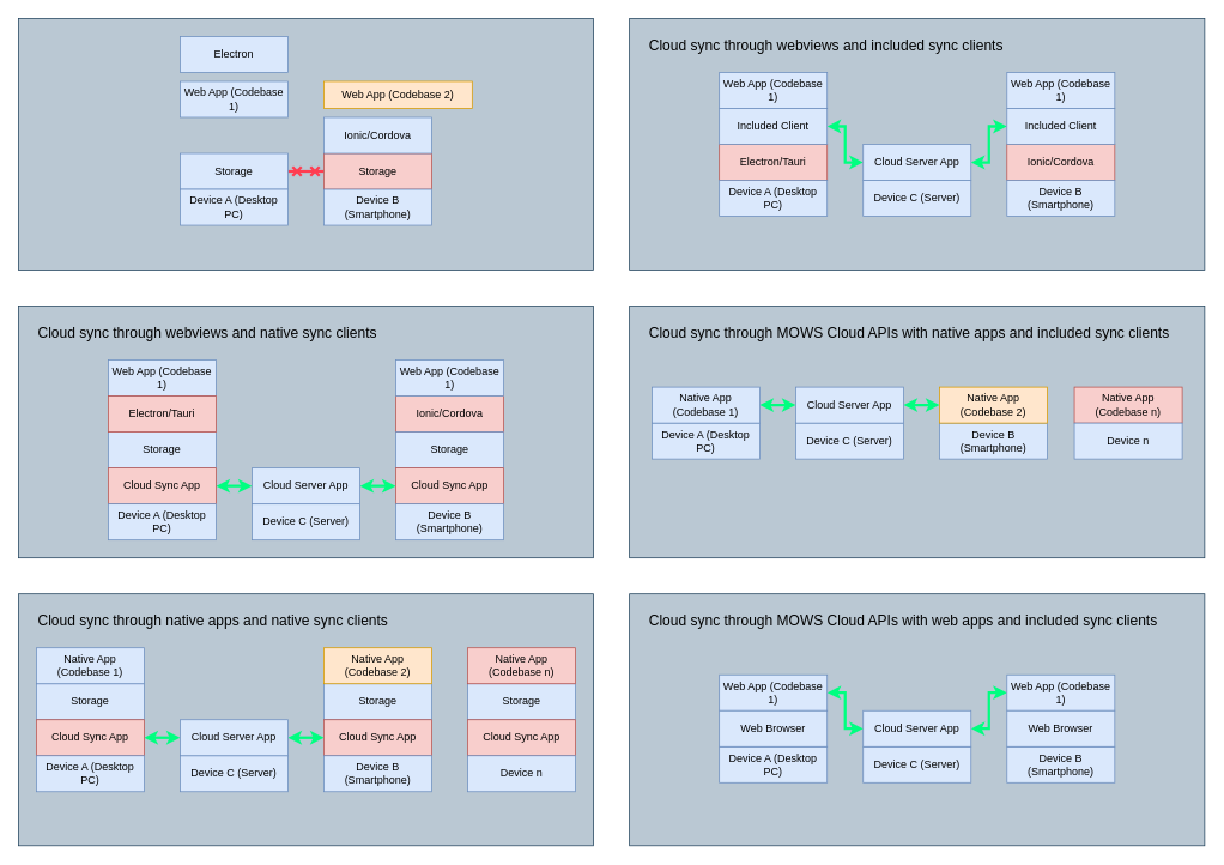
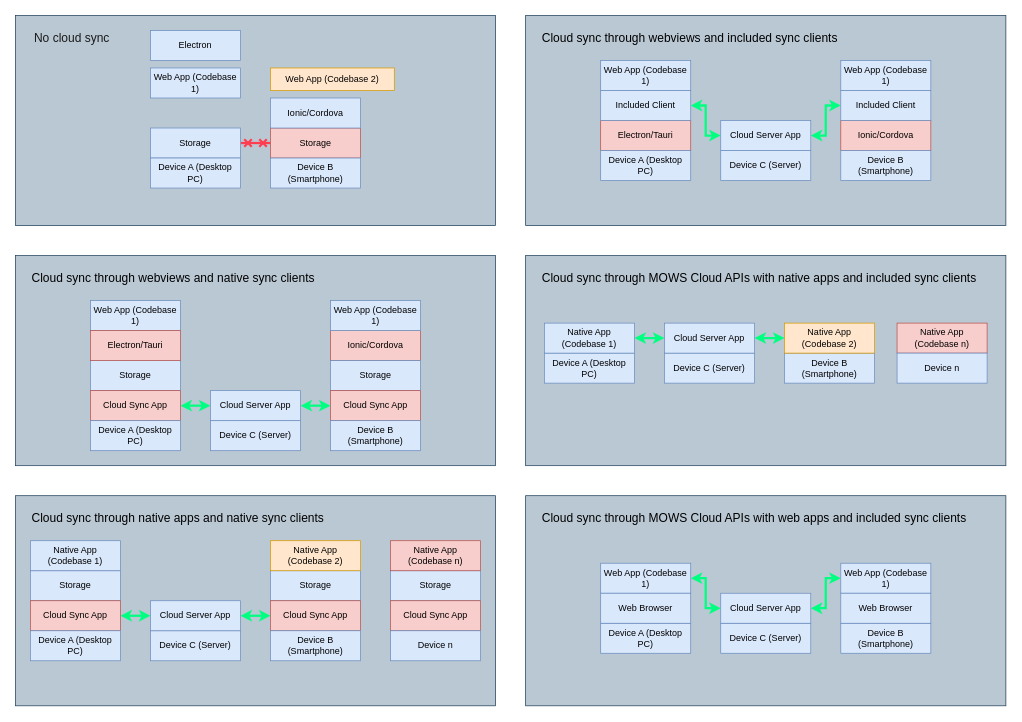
  <mxCell id="0" />
  <mxCell id="1" parent="0" />
  <mxCell id="2" value="" style="rounded=0;whiteSpace=wrap;html=1;fillColor=#bac8d3;strokeColor=#23445d;" vertex="1" parent="1"><mxGeometry x="700" y="660" width="640" height="280" as="geometry" /></mxCell>
  <mxCell id="3" value="" style="rounded=0;whiteSpace=wrap;html=1;fillColor=#bac8d3;strokeColor=#23445d;" vertex="1" parent="1"><mxGeometry x="20" y="660" width="640" height="280" as="geometry" /></mxCell>
  <mxCell id="4" value="" style="rounded=0;whiteSpace=wrap;html=1;fillColor=#bac8d3;strokeColor=#23445d;" parent="1" vertex="1"><mxGeometry x="20" y="340" width="640" height="280" as="geometry" /></mxCell>
  <mxCell id="5" value="" style="rounded=0;whiteSpace=wrap;html=1;fillColor=#bac8d3;strokeColor=#23445d;" parent="1" vertex="1"><mxGeometry x="20" y="20" width="640" height="280" as="geometry" /></mxCell>
  <mxCell id="6" style="edgeStyle=orthogonalEdgeStyle;rounded=0;orthogonalLoop=1;jettySize=auto;html=1;exitX=1;exitY=0.5;exitDx=0;exitDy=0;entryX=0;entryY=0.5;entryDx=0;entryDy=0;endArrow=cross;endFill=0;startArrow=cross;startFill=0;strokeColor=#FF3D51;strokeWidth=3;" parent="1" source="7" target="9" edge="1"><mxGeometry relative="1" as="geometry" /></mxCell>
  <mxCell id="7" value="Storage" style="rounded=0;whiteSpace=wrap;html=1;fillColor=#dae8fc;strokeColor=#6c8ebf;" parent="1" vertex="1"><mxGeometry x="200" y="170" width="120" height="40" as="geometry" /></mxCell>
  <mxCell id="8" value="Electron" style="rounded=0;whiteSpace=wrap;html=1;fillColor=#dae8fc;strokeColor=#6c8ebf;" parent="1" vertex="1"><mxGeometry x="200" y="40" width="120" height="40" as="geometry" /></mxCell>
  <mxCell id="9" value="Storage" style="rounded=0;whiteSpace=wrap;html=1;fillColor=#f8cecc;strokeColor=#b85450;" parent="1" vertex="1"><mxGeometry x="360" y="170" width="120" height="40" as="geometry" /></mxCell>
  <mxCell id="10" value="Ionic/Cordova" style="rounded=0;whiteSpace=wrap;html=1;fillColor=#dae8fc;strokeColor=#6c8ebf;" parent="1" vertex="1"><mxGeometry x="360" y="130" width="120" height="40" as="geometry" /></mxCell>
  <mxCell id="11" value="Device A (Desktop PC)" style="rounded=0;whiteSpace=wrap;html=1;fillColor=#dae8fc;strokeColor=#6c8ebf;" parent="1" vertex="1"><mxGeometry x="800" y="830" width="120" height="40" as="geometry" /></mxCell>
  <mxCell id="12" value="Storage" style="rounded=0;whiteSpace=wrap;html=1;fillColor=#dae8fc;strokeColor=#6c8ebf;" parent="1" vertex="1"><mxGeometry x="120" y="480" width="120" height="40" as="geometry" /></mxCell>
  <mxCell id="13" value="Web App (Codebase 1)" style="rounded=0;whiteSpace=wrap;html=1;fillColor=#dae8fc;strokeColor=#6c8ebf;" parent="1" vertex="1"><mxGeometry x="120" y="400" width="120" height="40" as="geometry" /></mxCell>
  <mxCell id="14" value="Electron/Tauri" style="rounded=0;whiteSpace=wrap;html=1;fillColor=#f8cecc;strokeColor=#b85450;" parent="1" vertex="1"><mxGeometry x="120" y="440" width="120" height="40" as="geometry" /></mxCell>
  <mxCell id="15" value="Device B (Smartphone)" style="rounded=0;whiteSpace=wrap;html=1;fillColor=#dae8fc;strokeColor=#6c8ebf;" parent="1" vertex="1"><mxGeometry x="1120" y="830" width="120" height="40" as="geometry" /></mxCell>
  <mxCell id="16" value="Ionic/Cordova" style="rounded=0;whiteSpace=wrap;html=1;fillColor=#f8cecc;strokeColor=#b85450;" parent="1" vertex="1"><mxGeometry x="440" y="440" width="120" height="40" as="geometry" /></mxCell>
  <mxCell id="17" value="Storage" style="rounded=0;whiteSpace=wrap;html=1;fillColor=#dae8fc;strokeColor=#6c8ebf;" parent="1" vertex="1"><mxGeometry x="440" y="480" width="120" height="40" as="geometry" /></mxCell>
  <mxCell id="18" value="Cloud Sync App" style="rounded=0;whiteSpace=wrap;html=1;fillColor=#f8cecc;strokeColor=#b85450;" parent="1" vertex="1"><mxGeometry x="440" y="520" width="120" height="40" as="geometry" /></mxCell>
  <mxCell id="19" style="edgeStyle=orthogonalEdgeStyle;rounded=0;orthogonalLoop=1;jettySize=auto;html=1;exitX=1;exitY=0.5;exitDx=0;exitDy=0;entryX=0;entryY=0.5;entryDx=0;entryDy=0;strokeColor=#00FF80;align=center;verticalAlign=middle;fontFamily=Helvetica;fontSize=11;fontColor=default;labelBackgroundColor=default;startArrow=classic;startFill=1;endArrow=classic;endFill=1;strokeWidth=3;" parent="1" source="20" target="23" edge="1"><mxGeometry relative="1" as="geometry" /></mxCell>
  <mxCell id="20" value="Cloud Sync App" style="rounded=0;whiteSpace=wrap;html=1;fillColor=#f8cecc;strokeColor=#b85450;" parent="1" vertex="1"><mxGeometry x="120" y="520" width="120" height="40" as="geometry" /></mxCell>
  <mxCell id="21" value="Device C (Server)" style="rounded=0;whiteSpace=wrap;html=1;fillColor=#dae8fc;strokeColor=#6c8ebf;" parent="1" vertex="1"><mxGeometry x="280" y="560" width="120" height="40" as="geometry" /></mxCell>
  <mxCell id="22" style="edgeStyle=orthogonalEdgeStyle;rounded=0;orthogonalLoop=1;jettySize=auto;html=1;exitX=1;exitY=0.5;exitDx=0;exitDy=0;entryX=0;entryY=0.5;entryDx=0;entryDy=0;strokeColor=#00FF80;align=center;verticalAlign=middle;fontFamily=Helvetica;fontSize=11;fontColor=default;labelBackgroundColor=default;startArrow=classic;startFill=1;endArrow=classic;endFill=1;strokeWidth=3;" parent="1" source="23" target="18" edge="1"><mxGeometry relative="1" as="geometry" /></mxCell>
  <mxCell id="23" value="Cloud Server App" style="rounded=0;whiteSpace=wrap;html=1;fillColor=#dae8fc;strokeColor=#6c8ebf;" parent="1" vertex="1"><mxGeometry x="280" y="520" width="120" height="40" as="geometry" /></mxCell>
  <mxCell id="24" value="Device C (Server)" style="rounded=0;whiteSpace=wrap;html=1;fillColor=#dae8fc;strokeColor=#6c8ebf;" parent="1" vertex="1"><mxGeometry x="960" y="830" width="120" height="40" as="geometry" /></mxCell>
  <mxCell id="25" style="edgeStyle=orthogonalEdgeStyle;rounded=0;orthogonalLoop=1;jettySize=auto;html=1;exitX=1;exitY=0.5;exitDx=0;exitDy=0;entryX=0;entryY=0.5;entryDx=0;entryDy=0;strokeColor=#00FF80;align=center;verticalAlign=middle;fontFamily=Helvetica;fontSize=11;fontColor=default;labelBackgroundColor=default;startArrow=classic;startFill=1;endArrow=classic;endFill=1;strokeWidth=3;" parent="1" source="26" target="32" edge="1"><mxGeometry relative="1" as="geometry"><mxPoint x="1120" y="770" as="targetPoint" /></mxGeometry></mxCell>
  <mxCell id="26" value="Cloud Server App" style="rounded=0;whiteSpace=wrap;html=1;fillColor=#dae8fc;strokeColor=#6c8ebf;" parent="1" vertex="1"><mxGeometry x="960" y="790" width="120" height="40" as="geometry" /></mxCell>
  <mxCell id="27" style="edgeStyle=orthogonalEdgeStyle;rounded=0;orthogonalLoop=1;jettySize=auto;html=1;exitX=1;exitY=0.5;exitDx=0;exitDy=0;entryX=0;entryY=0.5;entryDx=0;entryDy=0;strokeColor=#00FF80;align=center;verticalAlign=middle;fontFamily=Helvetica;fontSize=11;fontColor=default;labelBackgroundColor=default;startArrow=classic;startFill=1;endArrow=classic;endFill=1;strokeWidth=3;" parent="1" source="31" target="26" edge="1"><mxGeometry relative="1" as="geometry"><mxPoint x="920" y="770" as="sourcePoint" /></mxGeometry></mxCell>
  <mxCell id="28" value="Device A (Desktop PC)" style="rounded=0;whiteSpace=wrap;html=1;fillColor=#dae8fc;strokeColor=#6c8ebf;" parent="1" vertex="1"><mxGeometry x="120" y="560" width="120" height="40" as="geometry" /></mxCell>
  <mxCell id="29" value="Device B (Smartphone)" style="rounded=0;whiteSpace=wrap;html=1;fillColor=#dae8fc;strokeColor=#6c8ebf;" parent="1" vertex="1"><mxGeometry x="440" y="560" width="120" height="40" as="geometry" /></mxCell>
  <mxCell id="30" value="Web App (Codebase 1)" style="rounded=0;whiteSpace=wrap;html=1;fillColor=#dae8fc;strokeColor=#6c8ebf;" parent="1" vertex="1"><mxGeometry x="440" y="400" width="120" height="40" as="geometry" /></mxCell>
  <mxCell id="31" value="Web App (Codebase 1)" style="rounded=0;whiteSpace=wrap;html=1;fillColor=#dae8fc;strokeColor=#6c8ebf;" parent="1" vertex="1"><mxGeometry x="800" y="750" width="120" height="40" as="geometry" /></mxCell>
  <mxCell id="32" value="Web App (Codebase 1)" style="rounded=0;whiteSpace=wrap;html=1;fillColor=#dae8fc;strokeColor=#6c8ebf;" parent="1" vertex="1"><mxGeometry x="1120" y="750" width="120" height="40" as="geometry" /></mxCell>
  <mxCell id="33" value="Web App (Codebase 1)" style="rounded=0;whiteSpace=wrap;html=1;fillColor=#dae8fc;strokeColor=#6c8ebf;" parent="1" vertex="1"><mxGeometry x="200" y="90" width="120" height="40" as="geometry" /></mxCell>
  <mxCell id="34" value="Web App (Codebase 2)" style="rounded=0;whiteSpace=wrap;html=1;fillColor=#ffe6cc;strokeColor=#d79b00;" parent="1" vertex="1"><mxGeometry x="360" y="90" width="165" height="30" as="geometry" /></mxCell>
  <mxCell id="35" value="Storage" style="rounded=0;whiteSpace=wrap;html=1;fillColor=#dae8fc;strokeColor=#6c8ebf;" parent="1" vertex="1"><mxGeometry x="40" y="760" width="120" height="40" as="geometry" /></mxCell>
  <mxCell id="36" value="Native App (Codebase 1)" style="rounded=0;whiteSpace=wrap;html=1;fillColor=#dae8fc;strokeColor=#6c8ebf;" parent="1" vertex="1"><mxGeometry x="40" y="720" width="120" height="40" as="geometry" /></mxCell>
  <mxCell id="37" value="Storage" style="rounded=0;whiteSpace=wrap;html=1;fillColor=#dae8fc;strokeColor=#6c8ebf;" parent="1" vertex="1"><mxGeometry x="360" y="760" width="120" height="40" as="geometry" /></mxCell>
  <mxCell id="38" value="Cloud Sync App" style="rounded=0;whiteSpace=wrap;html=1;fillColor=#f8cecc;strokeColor=#b85450;" parent="1" vertex="1"><mxGeometry x="360" y="800" width="120" height="40" as="geometry" /></mxCell>
  <mxCell id="39" style="edgeStyle=orthogonalEdgeStyle;rounded=0;orthogonalLoop=1;jettySize=auto;html=1;exitX=1;exitY=0.5;exitDx=0;exitDy=0;entryX=0;entryY=0.5;entryDx=0;entryDy=0;strokeColor=#00FF80;align=center;verticalAlign=middle;fontFamily=Helvetica;fontSize=11;fontColor=default;labelBackgroundColor=default;startArrow=classic;startFill=1;endArrow=classic;endFill=1;strokeWidth=3;" parent="1" source="40" target="43" edge="1"><mxGeometry relative="1" as="geometry" /></mxCell>
  <mxCell id="40" value="Cloud Sync App" style="rounded=0;whiteSpace=wrap;html=1;fillColor=#f8cecc;strokeColor=#b85450;" parent="1" vertex="1"><mxGeometry x="40" y="800" width="120" height="40" as="geometry" /></mxCell>
  <mxCell id="41" value="Device C (Server)" style="rounded=0;whiteSpace=wrap;html=1;fillColor=#dae8fc;strokeColor=#6c8ebf;" parent="1" vertex="1"><mxGeometry x="200" y="840" width="120" height="40" as="geometry" /></mxCell>
  <mxCell id="42" style="edgeStyle=orthogonalEdgeStyle;rounded=0;orthogonalLoop=1;jettySize=auto;html=1;exitX=1;exitY=0.5;exitDx=0;exitDy=0;entryX=0;entryY=0.5;entryDx=0;entryDy=0;strokeColor=#00FF80;align=center;verticalAlign=middle;fontFamily=Helvetica;fontSize=11;fontColor=default;labelBackgroundColor=default;startArrow=classic;startFill=1;endArrow=classic;endFill=1;strokeWidth=3;" parent="1" source="43" target="38" edge="1"><mxGeometry relative="1" as="geometry" /></mxCell>
  <mxCell id="43" value="Cloud Server App" style="rounded=0;whiteSpace=wrap;html=1;fillColor=#dae8fc;strokeColor=#6c8ebf;" parent="1" vertex="1"><mxGeometry x="200" y="800" width="120" height="40" as="geometry" /></mxCell>
  <mxCell id="44" value="Device A (Desktop PC)" style="rounded=0;whiteSpace=wrap;html=1;fillColor=#dae8fc;strokeColor=#6c8ebf;" parent="1" vertex="1"><mxGeometry x="40" y="840" width="120" height="40" as="geometry" /></mxCell>
  <mxCell id="45" value="Device B (Smartphone)" style="rounded=0;whiteSpace=wrap;html=1;fillColor=#dae8fc;strokeColor=#6c8ebf;" parent="1" vertex="1"><mxGeometry x="360" y="840" width="120" height="40" as="geometry" /></mxCell>
  <mxCell id="46" value="Native App (Codebase 2)" style="rounded=0;whiteSpace=wrap;html=1;fillColor=#ffe6cc;strokeColor=#d79b00;" parent="1" vertex="1"><mxGeometry x="360" y="720" width="120" height="40" as="geometry" /></mxCell>
  <mxCell id="47" value="Web Browser" style="rounded=0;whiteSpace=wrap;html=1;fillColor=#dae8fc;strokeColor=#6c8ebf;" parent="1" vertex="1"><mxGeometry x="800" y="790" width="120" height="40" as="geometry" /></mxCell>
  <mxCell id="48" value="Web Browser" style="rounded=0;whiteSpace=wrap;html=1;fillColor=#dae8fc;strokeColor=#6c8ebf;" parent="1" vertex="1"><mxGeometry x="1120" y="790" width="120" height="40" as="geometry" /></mxCell>
  <mxCell id="49" value="Device A (Desktop PC)" style="rounded=0;whiteSpace=wrap;html=1;fillColor=#dae8fc;strokeColor=#6c8ebf;" parent="1" vertex="1"><mxGeometry x="200" y="210" width="120" height="40" as="geometry" /></mxCell>
  <mxCell id="50" value="Device B (Smartphone)" style="rounded=0;whiteSpace=wrap;html=1;fillColor=#dae8fc;strokeColor=#6c8ebf;" parent="1" vertex="1"><mxGeometry x="360" y="210" width="120" height="40" as="geometry" /></mxCell>
+ <mxCell id="51" value="&lt;font color=&quot;#1a1a1a&quot; style=&quot;font-size: 16px;&quot;&gt;&lt;span style=&quot;font-size: 16px;&quot;&gt;No cloud sync&lt;/span&gt;&lt;/font&gt;" style="text;html=1;align=center;verticalAlign=middle;resizable=0;points=[];autosize=1;strokeColor=none;fillColor=none;fontStyle=0;fontSize=16;" parent="1" vertex="1"><mxGeometry x="35" y="35" width="120" height="30" as="geometry" /></mxCell>
  <mxCell id="52" value="&lt;font style=&quot;font-size: 16px;&quot;&gt;Cloud sync through webviews&amp;nbsp;&lt;/font&gt;&lt;span style=&quot;font-size: 16px; background-color: initial;&quot;&gt;and native sync clients&lt;/span&gt;" style="text;html=1;align=left;verticalAlign=middle;resizable=1;points=[];autosize=1;strokeColor=none;fillColor=none;movable=1;rotatable=1;deletable=1;editable=1;locked=0;connectable=1;fontSize=16;" parent="1" vertex="1"><mxGeometry x="40" y="355" width="400" height="30" as="geometry" /></mxCell>
  <mxCell id="53" value="&lt;span style=&quot;font-size: 16px;&quot;&gt;Cloud sync through native apps and native sync clients&lt;/span&gt;" style="text;html=1;align=left;verticalAlign=middle;resizable=0;points=[];autosize=1;strokeColor=none;fillColor=none;fontSize=16;" parent="1" vertex="1"><mxGeometry x="40" y="675" width="410" height="30" as="geometry" /></mxCell>
  <mxCell id="54" value="&lt;font style=&quot;font-size: 16px;&quot;&gt;Cloud sync through MOWS Cloud APIs with web apps and included sync clients&lt;/font&gt;" style="text;html=1;align=left;verticalAlign=middle;resizable=0;points=[];autosize=1;strokeColor=none;fillColor=none;" parent="1" vertex="1"><mxGeometry x="720" y="675" width="590" height="30" as="geometry" /></mxCell>
  <mxCell id="55" value="Storage" style="rounded=0;whiteSpace=wrap;html=1;fillColor=#dae8fc;strokeColor=#6c8ebf;" vertex="1" parent="1"><mxGeometry x="520" y="760" width="120" height="40" as="geometry" /></mxCell>
  <mxCell id="56" value="Cloud Sync App" style="rounded=0;whiteSpace=wrap;html=1;fillColor=#f8cecc;strokeColor=#b85450;" vertex="1" parent="1"><mxGeometry x="520" y="800" width="120" height="40" as="geometry" /></mxCell>
  <mxCell id="57" value="Device n" style="rounded=0;whiteSpace=wrap;html=1;fillColor=#dae8fc;strokeColor=#6c8ebf;" vertex="1" parent="1"><mxGeometry x="520" y="840" width="120" height="40" as="geometry" /></mxCell>
  <mxCell id="58" value="Native App (Codebase n)" style="rounded=0;whiteSpace=wrap;html=1;fillColor=#f8cecc;strokeColor=#b85450;" vertex="1" parent="1"><mxGeometry x="520" y="720" width="120" height="40" as="geometry" /></mxCell>
  <mxCell id="59" value="" style="rounded=0;whiteSpace=wrap;html=1;fillColor=#bac8d3;strokeColor=#23445d;" vertex="1" parent="1"><mxGeometry x="700" y="340" width="640" height="280" as="geometry" /></mxCell>
  <mxCell id="60" value="Device A (Desktop PC)" style="rounded=0;whiteSpace=wrap;html=1;fillColor=#dae8fc;strokeColor=#6c8ebf;" vertex="1" parent="1"><mxGeometry x="725" y="470" width="120" height="40" as="geometry" /></mxCell>
  <mxCell id="61" value="Device B (Smartphone)" style="rounded=0;whiteSpace=wrap;html=1;fillColor=#dae8fc;strokeColor=#6c8ebf;" vertex="1" parent="1"><mxGeometry x="1045" y="470" width="120" height="40" as="geometry" /></mxCell>
  <mxCell id="62" value="Device C (Server)" style="rounded=0;whiteSpace=wrap;html=1;fillColor=#dae8fc;strokeColor=#6c8ebf;" vertex="1" parent="1"><mxGeometry x="885" y="470" width="120" height="40" as="geometry" /></mxCell>
  <mxCell id="63" style="edgeStyle=orthogonalEdgeStyle;rounded=0;orthogonalLoop=1;jettySize=auto;html=1;exitX=1;exitY=0.5;exitDx=0;exitDy=0;entryX=0;entryY=0.5;entryDx=0;entryDy=0;strokeColor=#00FF80;align=center;verticalAlign=middle;fontFamily=Helvetica;fontSize=11;fontColor=default;labelBackgroundColor=default;startArrow=classic;startFill=1;endArrow=classic;endFill=1;strokeWidth=3;" edge="1" parent="1" source="64" target="67"><mxGeometry relative="1" as="geometry"><mxPoint x="1045" y="450" as="targetPoint" /></mxGeometry></mxCell>
  <mxCell id="64" value="Cloud Server App" style="rounded=0;whiteSpace=wrap;html=1;fillColor=#dae8fc;strokeColor=#6c8ebf;" vertex="1" parent="1"><mxGeometry x="885" y="430" width="120" height="40" as="geometry" /></mxCell>
  <mxCell id="65" style="edgeStyle=orthogonalEdgeStyle;rounded=0;orthogonalLoop=1;jettySize=auto;html=1;exitX=1;exitY=0.5;exitDx=0;exitDy=0;entryX=0;entryY=0.5;entryDx=0;entryDy=0;strokeColor=#00FF80;align=center;verticalAlign=middle;fontFamily=Helvetica;fontSize=11;fontColor=default;labelBackgroundColor=default;startArrow=classic;startFill=1;endArrow=classic;endFill=1;strokeWidth=3;" edge="1" parent="1" source="66" target="64"><mxGeometry relative="1" as="geometry"><mxPoint x="845" y="450" as="sourcePoint" /></mxGeometry></mxCell>
  <mxCell id="66" value="Native App (Codebase 1)" style="rounded=0;whiteSpace=wrap;html=1;fillColor=#dae8fc;strokeColor=#6c8ebf;" vertex="1" parent="1"><mxGeometry x="725" y="430" width="120" height="40" as="geometry" /></mxCell>
  <mxCell id="67" value="Native App (Codebase 2)" style="rounded=0;whiteSpace=wrap;html=1;fillColor=#ffe6cc;strokeColor=#d79b00;" vertex="1" parent="1"><mxGeometry x="1045" y="430" width="120" height="40" as="geometry" /></mxCell>
  <mxCell id="68" value="&lt;span style=&quot;font-size: 16px;&quot;&gt;Cloud sync through MOWS Cloud APIs with native apps and included sync clients&lt;/span&gt;" style="text;html=1;align=left;verticalAlign=middle;resizable=0;points=[];autosize=1;strokeColor=none;fillColor=none;fontSize=16;" vertex="1" parent="1"><mxGeometry x="720" y="355" width="600" height="30" as="geometry" /></mxCell>
  <mxCell id="69" value="Native App (Codebase n)" style="rounded=0;whiteSpace=wrap;html=1;fillColor=#f8cecc;strokeColor=#b85450;" vertex="1" parent="1"><mxGeometry x="1195" y="430" width="120" height="40" as="geometry" /></mxCell>
  <mxCell id="70" value="Device n" style="rounded=0;whiteSpace=wrap;html=1;fillColor=#dae8fc;strokeColor=#6c8ebf;" vertex="1" parent="1"><mxGeometry x="1195" y="470" width="120" height="40" as="geometry" /></mxCell>
  <mxCell id="71" value="" style="rounded=0;whiteSpace=wrap;html=1;fillColor=#bac8d3;strokeColor=#23445d;" vertex="1" parent="1"><mxGeometry x="700" y="20" width="640" height="280" as="geometry" /></mxCell>
  <mxCell id="72" value="Web App (Codebase 1)" style="rounded=0;whiteSpace=wrap;html=1;fillColor=#dae8fc;strokeColor=#6c8ebf;" vertex="1" parent="1"><mxGeometry x="800" y="80" width="120" height="40" as="geometry" /></mxCell>
  <mxCell id="73" value="Electron/Tauri" style="rounded=0;whiteSpace=wrap;html=1;fillColor=#f8cecc;strokeColor=#b85450;" vertex="1" parent="1"><mxGeometry x="800" y="160" width="120" height="40" as="geometry" /></mxCell>
  <mxCell id="74" value="Ionic/Cordova" style="rounded=0;whiteSpace=wrap;html=1;fillColor=#f8cecc;strokeColor=#b85450;" vertex="1" parent="1"><mxGeometry x="1120" y="160" width="120" height="40" as="geometry" /></mxCell>
  <mxCell id="75" style="edgeStyle=orthogonalEdgeStyle;rounded=0;orthogonalLoop=1;jettySize=auto;html=1;exitX=1;exitY=0.5;exitDx=0;exitDy=0;entryX=0;entryY=0.5;entryDx=0;entryDy=0;strokeColor=#00FF80;align=center;verticalAlign=middle;fontFamily=Helvetica;fontSize=11;fontColor=default;labelBackgroundColor=default;startArrow=classic;startFill=1;endArrow=classic;endFill=1;strokeWidth=3;" edge="1" parent="1" source="84" target="78"><mxGeometry relative="1" as="geometry"><mxPoint x="920" y="180" as="sourcePoint" /></mxGeometry></mxCell>
  <mxCell id="76" value="Device C (Server)" style="rounded=0;whiteSpace=wrap;html=1;fillColor=#dae8fc;strokeColor=#6c8ebf;" vertex="1" parent="1"><mxGeometry x="960" y="200" width="120" height="40" as="geometry" /></mxCell>
  <mxCell id="77" style="edgeStyle=orthogonalEdgeStyle;rounded=0;orthogonalLoop=1;jettySize=auto;html=1;exitX=1;exitY=0.5;exitDx=0;exitDy=0;entryX=0;entryY=0.5;entryDx=0;entryDy=0;strokeColor=#00FF80;align=center;verticalAlign=middle;fontFamily=Helvetica;fontSize=11;fontColor=default;labelBackgroundColor=default;startArrow=classic;startFill=1;endArrow=classic;endFill=1;strokeWidth=3;" edge="1" parent="1" source="78" target="83"><mxGeometry relative="1" as="geometry"><mxPoint x="1120" y="180" as="targetPoint" /></mxGeometry></mxCell>
  <mxCell id="78" value="Cloud Server App" style="rounded=0;whiteSpace=wrap;html=1;fillColor=#dae8fc;strokeColor=#6c8ebf;" vertex="1" parent="1"><mxGeometry x="960" y="160" width="120" height="40" as="geometry" /></mxCell>
  <mxCell id="79" value="Device A (Desktop PC)" style="rounded=0;whiteSpace=wrap;html=1;fillColor=#dae8fc;strokeColor=#6c8ebf;" vertex="1" parent="1"><mxGeometry x="800" y="200" width="120" height="40" as="geometry" /></mxCell>
  <mxCell id="80" value="Device B (Smartphone)" style="rounded=0;whiteSpace=wrap;html=1;fillColor=#dae8fc;strokeColor=#6c8ebf;" vertex="1" parent="1"><mxGeometry x="1120" y="200" width="120" height="40" as="geometry" /></mxCell>
  <mxCell id="81" value="Web App (Codebase 1)" style="rounded=0;whiteSpace=wrap;html=1;fillColor=#dae8fc;strokeColor=#6c8ebf;" vertex="1" parent="1"><mxGeometry x="1120" y="80" width="120" height="40" as="geometry" /></mxCell>
  <mxCell id="82" value="&lt;font style=&quot;font-size: 16px;&quot;&gt;Cloud sync through webviews&amp;nbsp;&lt;/font&gt;&lt;span style=&quot;font-size: 16px; background-color: initial;&quot;&gt;and included sync clients&lt;/span&gt;" style="text;html=1;align=left;verticalAlign=middle;resizable=1;points=[];autosize=1;strokeColor=none;fillColor=none;movable=1;rotatable=1;deletable=1;editable=1;locked=0;connectable=1;fontSize=16;" vertex="1" parent="1"><mxGeometry x="720" y="35" width="420" height="30" as="geometry" /></mxCell>
  <mxCell id="83" value="Included Client" style="rounded=0;whiteSpace=wrap;html=1;fillColor=#dae8fc;strokeColor=#6c8ebf;" vertex="1" parent="1"><mxGeometry x="1120" y="120" width="120" height="40" as="geometry" /></mxCell>
  <mxCell id="84" value="Included Client" style="rounded=0;whiteSpace=wrap;html=1;fillColor=#dae8fc;strokeColor=#6c8ebf;" vertex="1" parent="1"><mxGeometry x="800" y="120" width="120" height="40" as="geometry" /></mxCell>
